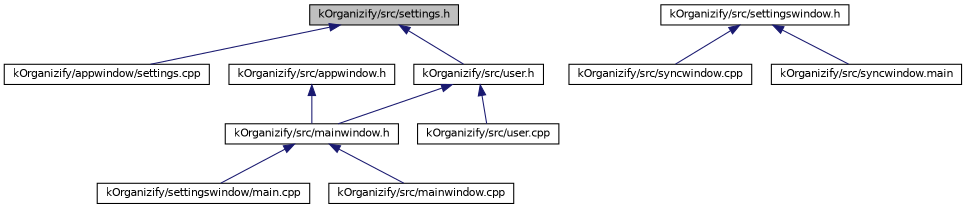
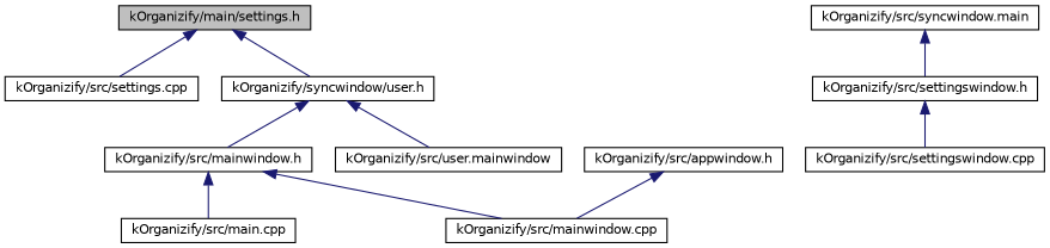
  digraph {
    node [color=black fillcolor=white fontname=Helvetica fontsize=10 shape=record style=filled]
    edge [color=midnightblue dir=back fontname=Helvetica fontsize=10 labelfontname=Helvetica labelfontsize=10 style=solid]
-   n1 [fillcolor=grey75 fontcolor=black height=0.2 label="kOrganizify/src/settings.h" width=0.4]
-   n2 [height=0.2 label="kOrganizify/appwindow/settings.cpp" width=0.4]
-   n3 [height=0.2 label="kOrganizify/src/user.h" width=0.4]
+   n1 [fillcolor=grey75 fontcolor=black height=0.2 label="kOrganizify/main/settings.h" width=0.4]
+   n2 [height=0.2 label="kOrganizify/src/settings.cpp" width=0.4]
+   n3 [height=0.2 label="kOrganizify/syncwindow/user.h" width=0.4]
    n4 [height=0.2 label="kOrganizify/src/settingswindow.h" width=0.4]
-   n5 [height=0.2 label="kOrganizify/src/syncwindow.cpp" width=0.4]
+   n5 [height=0.2 label="kOrganizify/src/settingswindow.cpp" width=0.4]
    n6 [height=0.2 label="kOrganizify/src/syncwindow.main" width=0.4]
    n7 [height=0.2 label="kOrganizify/src/mainwindow.h" width=0.4]
-   n8 [height=0.2 label="kOrganizify/src/user.cpp" width=0.4]
+   n8 [height=0.2 label="kOrganizify/src/user.mainwindow" width=0.4]
    n9 [height=0.2 label="kOrganizify/src/appwindow.h" width=0.4]
-   n10 [height=0.2 label="kOrganizify/settingswindow/main.cpp" width=0.4]
+   n10 [height=0.2 label="kOrganizify/src/main.cpp" width=0.4]
    n11 [height=0.2 label="kOrganizify/src/mainwindow.cpp" width=0.4]
    n1 -> n2
    n1 -> n3
    n3 -> n7
    n3 -> n8
    n4 -> n5
-   n4 -> n6
+   n6 -> n4
    n7 -> n10
    n7 -> n11
-   n9 -> n7
+   n9 -> n11
  }
